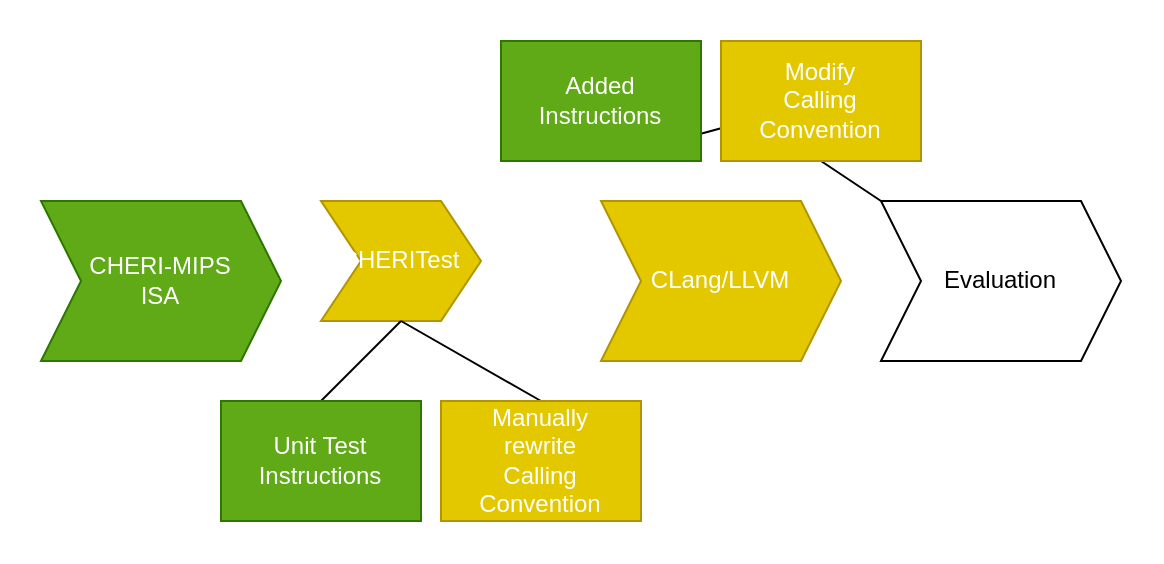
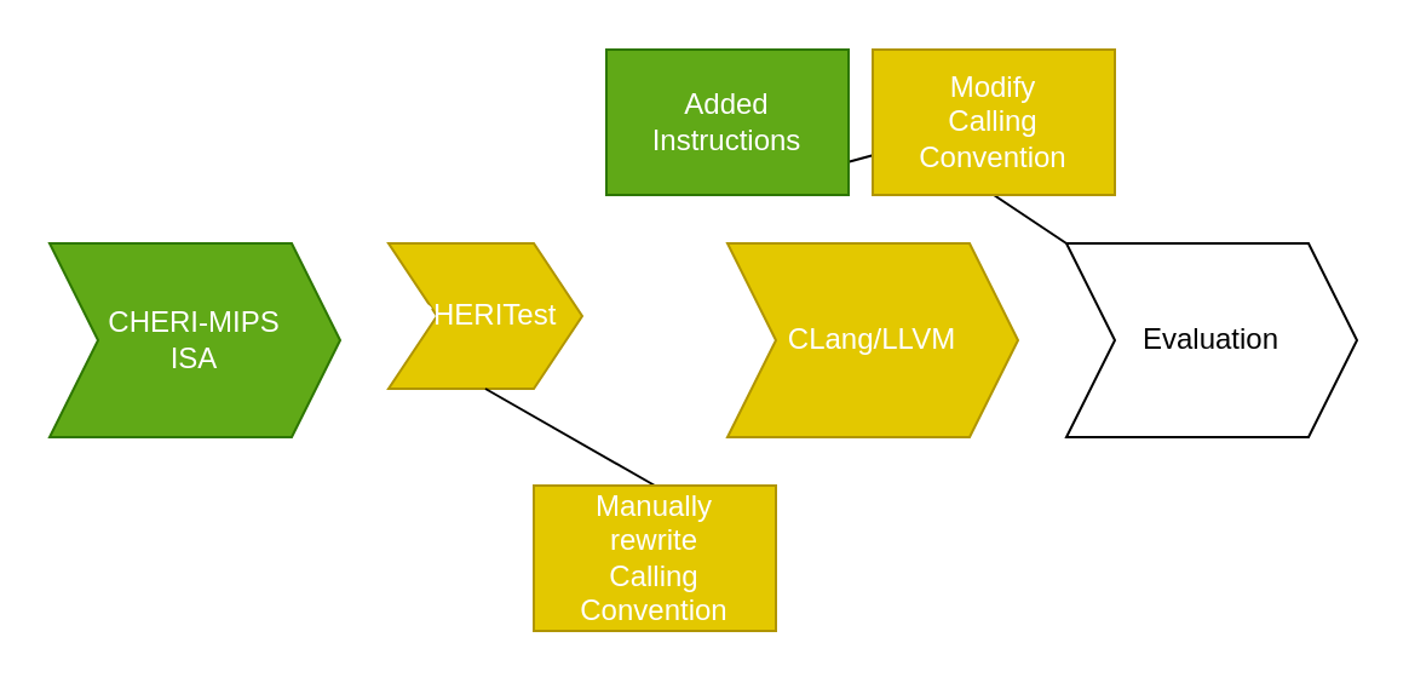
  <mxCell id="0" />
  <mxCell id="1" parent="0" />
  <mxCell id="2" value="CHERI-MIPS&lt;br&gt;ISA" style="shape=step;perimeter=stepPerimeter;whiteSpace=wrap;html=1;fixedSize=1;size=20;fillColor=#60a917;strokeColor=#2D7600;fontColor=#ffffff;" vertex="1" parent="1"><mxGeometry x="20" y="100" width="120" height="80" as="geometry" /></mxCell>
  <mxCell id="3" value="CHERITest" style="shape=step;perimeter=stepPerimeter;whiteSpace=wrap;html=1;fixedSize=1;size=20;fillColor=#e3c800;strokeColor=#B09500;fontColor=#ffffff;" vertex="1" parent="1"><mxGeometry x="160" y="100" width="80" height="60" as="geometry" /></mxCell>
  <mxCell id="4" value="CLang/LLVM" style="shape=step;perimeter=stepPerimeter;whiteSpace=wrap;html=1;fixedSize=1;fillColor=#e3c800;strokeColor=#B09500;fontColor=#ffffff;" vertex="1" parent="1"><mxGeometry x="300" y="100" width="120" height="80" as="geometry" /></mxCell>
- <mxCell id="5" style="rounded=0;orthogonalLoop=1;jettySize=auto;html=1;exitX=0.5;exitY=0;exitDx=0;exitDy=0;entryX=0.5;entryY=1;entryDx=0;entryDy=0;endArrow=none;endFill=0;" edge="1" parent="1" source="6" target="3"><mxGeometry relative="1" as="geometry" /></mxCell>
- <mxCell id="6" value="Unit Test&lt;br&gt;Instructions" style="rounded=0;whiteSpace=wrap;html=1;fillColor=#60a917;strokeColor=#2D7600;fontColor=#ffffff;" vertex="1" parent="1"><mxGeometry x="110" y="200" width="100" height="60" as="geometry" /></mxCell>
  <mxCell id="7" style="edgeStyle=none;rounded=0;orthogonalLoop=1;jettySize=auto;html=1;exitX=0.5;exitY=0;exitDx=0;exitDy=0;entryX=0.5;entryY=1;entryDx=0;entryDy=0;endArrow=none;endFill=0;" edge="1" parent="1" source="8" target="3"><mxGeometry relative="1" as="geometry" /></mxCell>
  <mxCell id="8" value="Manually&lt;br&gt;rewrite&lt;br&gt;Calling Convention" style="rounded=0;whiteSpace=wrap;html=1;fillColor=#e3c800;strokeColor=#B09500;fontColor=#ffffff;" vertex="1" parent="1"><mxGeometry x="220" y="200" width="100" height="60" as="geometry" /></mxCell>
  <mxCell id="9" style="edgeStyle=none;rounded=0;orthogonalLoop=1;jettySize=auto;html=1;exitX=0.5;exitY=1;exitDx=0;exitDy=0;endArrow=none;endFill=0;" edge="1" parent="1" source="10" target="12"><mxGeometry relative="1" as="geometry" /></mxCell>
  <mxCell id="10" value="Added&lt;br&gt;Instructions" style="rounded=0;whiteSpace=wrap;html=1;fillColor=#60a917;strokeColor=#2D7600;fontColor=#ffffff;" vertex="1" parent="1"><mxGeometry x="250" y="20" width="100" height="60" as="geometry" /></mxCell>
  <mxCell id="11" style="edgeStyle=none;rounded=0;orthogonalLoop=1;jettySize=auto;html=1;exitX=0.5;exitY=1;exitDx=0;exitDy=0;endArrow=none;endFill=0;" edge="1" parent="1" source="12" target="13"><mxGeometry relative="1" as="geometry" /></mxCell>
  <mxCell id="12" value="Modify&lt;br&gt;Calling Convention" style="rounded=0;whiteSpace=wrap;html=1;fillColor=#e3c800;strokeColor=#B09500;fontColor=#ffffff;" vertex="1" parent="1"><mxGeometry x="360" y="20" width="100" height="60" as="geometry" /></mxCell>
  <mxCell id="13" value="Evaluation" style="shape=step;perimeter=stepPerimeter;whiteSpace=wrap;html=1;fixedSize=1;" vertex="1" parent="1"><mxGeometry x="440" y="100" width="120" height="80" as="geometry" /></mxCell>
